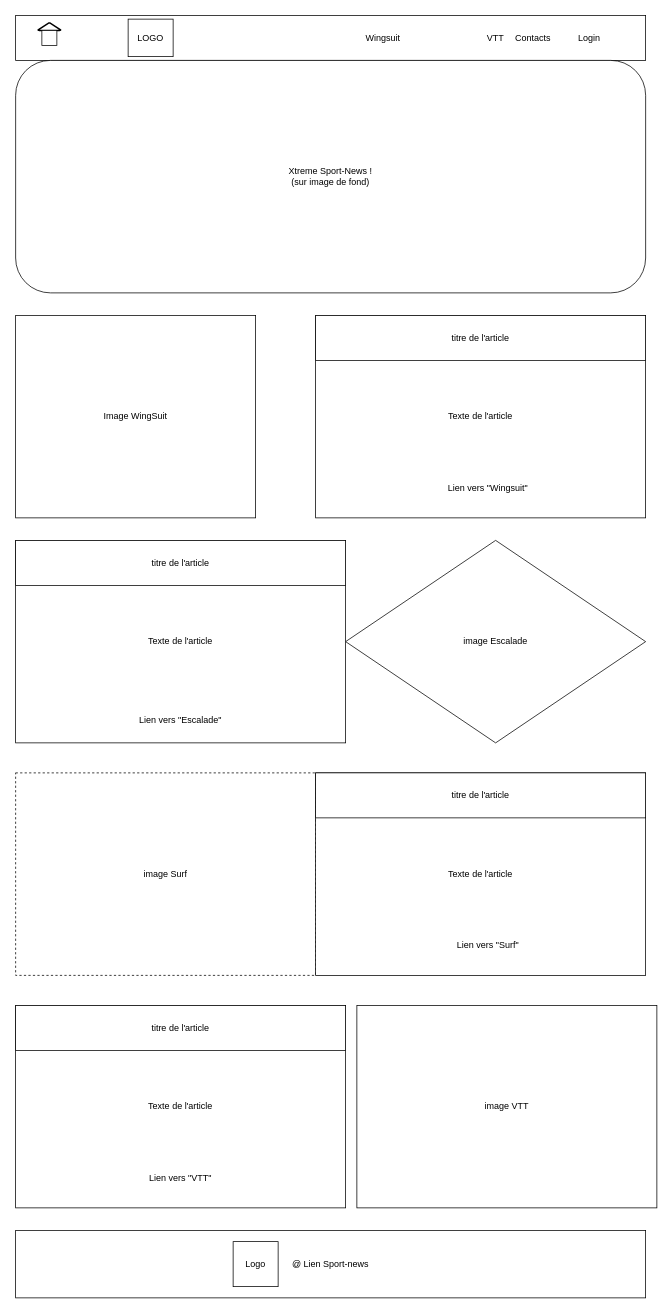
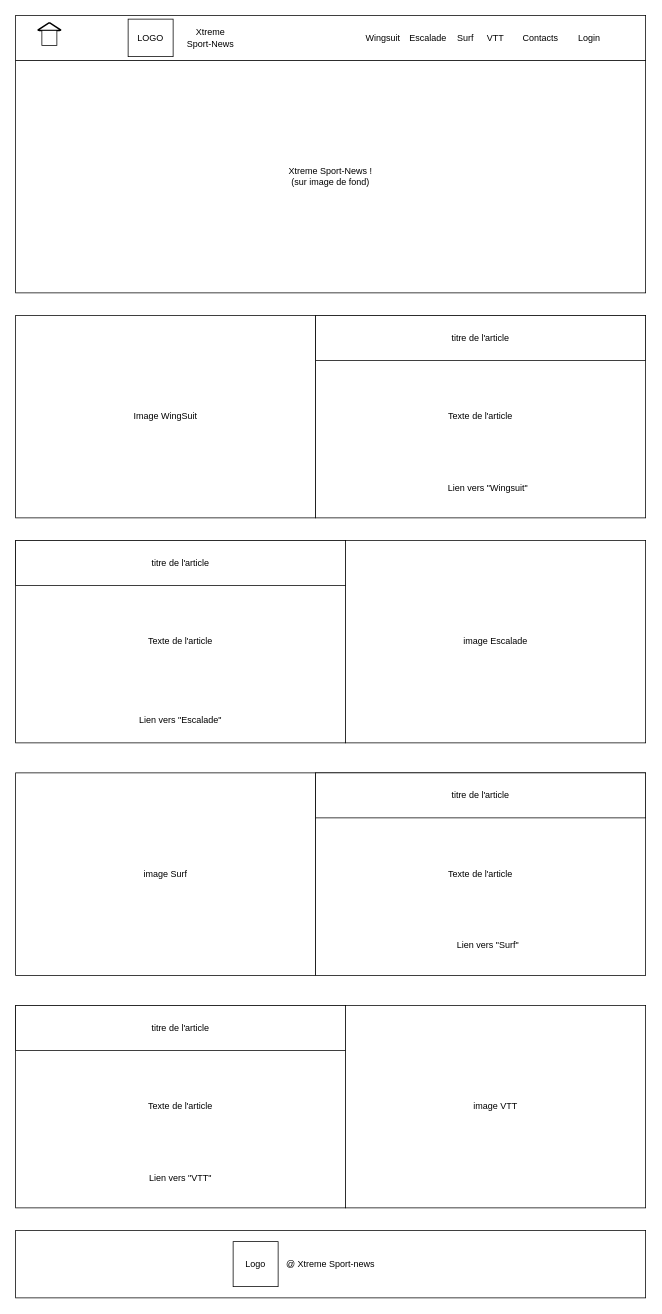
  <mxCell id="0" />
  <mxCell id="1" parent="0" />
  <mxCell id="2" value="" style="rounded=0;whiteSpace=wrap;html=1;" vertex="1" parent="1"><mxGeometry width="840" height="60" as="geometry" x="20" y="20" /></mxCell>
  <mxCell id="3" value="Login" style="text;html=1;strokeColor=none;fillColor=none;align=center;verticalAlign=middle;whiteSpace=wrap;rounded=0;" vertex="1" parent="1"><mxGeometry x="765" y="40" width="40" height="20" as="geometry" /></mxCell>
+ <mxCell id="4" value="Escalade" style="text;html=1;strokeColor=none;fillColor=none;align=center;verticalAlign=middle;whiteSpace=wrap;rounded=0;" vertex="1" parent="1"><mxGeometry x="550" y="40" width="40" height="20" as="geometry" /></mxCell>
  <mxCell id="5" value="VTT" style="text;html=1;strokeColor=none;fillColor=none;align=center;verticalAlign=middle;whiteSpace=wrap;rounded=0;" vertex="1" parent="1"><mxGeometry x="640" y="40" width="40" height="20" as="geometry" /></mxCell>
  <mxCell id="6" value="LOGO" style="rounded=0;whiteSpace=wrap;html=1;" vertex="1" parent="1"><mxGeometry x="170" y="25" width="60" height="50" as="geometry" /></mxCell>
+ <mxCell id="7" value="Xtreme&lt;br&gt;Sport-News" style="text;html=1;strokeColor=none;fillColor=none;align=center;verticalAlign=middle;whiteSpace=wrap;rounded=0;" vertex="1" parent="1"><mxGeometry x="240" y="30" width="80" height="40" as="geometry" /></mxCell>
  <mxCell id="8" value="" style="strokeWidth=2;html=1;shape=mxgraph.flowchart.extract_or_measurement;whiteSpace=wrap;" vertex="1" parent="1"><mxGeometry x="50" y="30" width="30" height="10" as="geometry" /></mxCell>
  <mxCell id="9" value="" style="whiteSpace=wrap;html=1;aspect=fixed;" vertex="1" parent="1"><mxGeometry x="55" y="40" width="20" height="20" as="geometry" /></mxCell>
  <mxCell id="10" value="Wingsuit" style="text;html=1;strokeColor=none;fillColor=none;align=center;verticalAlign=middle;whiteSpace=wrap;rounded=0;" vertex="1" parent="1"><mxGeometry x="490" y="40" width="40" height="20" as="geometry" /></mxCell>
- <mxCell id="12" value="Xtreme Sport-News !&lt;br&gt;(sur image de fond)" style="whiteSpace=wrap;html=1;rounded=1;" vertex="1" parent="1"><mxGeometry y="80" width="840" height="310" as="geometry" x="20" /></mxCell>
- <mxCell id="13" value="Image WingSuit" style="rounded=0;whiteSpace=wrap;html=1;" vertex="1" parent="1"><mxGeometry x="20" y="420" width="320" height="270" as="geometry" /></mxCell>
- <mxCell id="14" value="image Escalade" style="rhombus;whiteSpace=wrap;html=1;" vertex="1" parent="1"><mxGeometry x="460" y="720" width="400" height="270" as="geometry" /></mxCell>
- <mxCell id="15" value="image Surf" style="rounded=0;whiteSpace=wrap;html=1;dashed=1;" vertex="1" parent="1"><mxGeometry y="1030" width="400" height="270" as="geometry" x="20" /></mxCell>
- <mxCell id="16" value="image VTT" style="rounded=0;whiteSpace=wrap;html=1;" vertex="1" parent="1"><mxGeometry x="475" y="1340" width="400" height="270" as="geometry" /></mxCell>
+ <mxCell id="11" value="Surf" style="text;html=1;strokeColor=none;fillColor=none;align=center;verticalAlign=middle;whiteSpace=wrap;rounded=0;" vertex="1" parent="1"><mxGeometry x="600" y="40" width="40" height="20" as="geometry" /></mxCell>
+ <mxCell id="12" value="Xtreme Sport-News !&lt;br&gt;(sur image de fond)" style="rounded=0;whiteSpace=wrap;html=1;" vertex="1" parent="1"><mxGeometry y="80" width="840" height="310" as="geometry" x="20" /></mxCell>
+ <mxCell id="13" value="Image WingSuit" style="rounded=0;whiteSpace=wrap;html=1;" vertex="1" parent="1"><mxGeometry y="420" width="400" height="270" as="geometry" x="20" /></mxCell>
+ <mxCell id="14" value="image Escalade" style="rounded=0;whiteSpace=wrap;html=1;" vertex="1" parent="1"><mxGeometry x="460" y="720" width="400" height="270" as="geometry" /></mxCell>
+ <mxCell id="15" value="image Surf" style="rounded=0;whiteSpace=wrap;html=1;" vertex="1" parent="1"><mxGeometry y="1030" width="400" height="270" as="geometry" x="20" /></mxCell>
+ <mxCell id="16" value="image VTT" style="rounded=0;whiteSpace=wrap;html=1;" vertex="1" parent="1"><mxGeometry x="460" y="1340" width="400" height="270" as="geometry" /></mxCell>
  <mxCell id="17" value="Texte de l'article" style="rounded=0;whiteSpace=wrap;html=1;" vertex="1" parent="1"><mxGeometry x="420" y="420" width="440" height="270" as="geometry" /></mxCell>
  <mxCell id="18" value="titre de l'article" style="rounded=0;whiteSpace=wrap;html=1;" vertex="1" parent="1"><mxGeometry x="420" y="420" width="440" height="60" as="geometry" /></mxCell>
  <mxCell id="19" value="Texte de l'article" style="rounded=0;whiteSpace=wrap;html=1;" vertex="1" parent="1"><mxGeometry y="720" width="440" height="270" as="geometry" x="20" /></mxCell>
  <mxCell id="20" value="Texte de l'article" style="rounded=0;whiteSpace=wrap;html=1;" vertex="1" parent="1"><mxGeometry x="420" y="1030" width="440" height="270" as="geometry" /></mxCell>
  <mxCell id="21" value="Texte de l'article" style="rounded=0;whiteSpace=wrap;html=1;" vertex="1" parent="1"><mxGeometry y="1340" width="440" height="270" as="geometry" x="20" /></mxCell>
  <mxCell id="22" value="titre de l'article" style="rounded=0;whiteSpace=wrap;html=1;" vertex="1" parent="1"><mxGeometry y="1340" width="440" height="60" as="geometry" x="20" /></mxCell>
  <mxCell id="23" value="titre de l'article" style="rounded=0;whiteSpace=wrap;html=1;" vertex="1" parent="1"><mxGeometry x="420" y="1030" width="440" height="60" as="geometry" /></mxCell>
  <mxCell id="24" value="titre de l'article" style="rounded=0;whiteSpace=wrap;html=1;" vertex="1" parent="1"><mxGeometry y="720" width="440" height="60" as="geometry" x="20" /></mxCell>
  <mxCell id="25" value="Lien vers &quot;VTT&quot;" style="text;html=1;strokeColor=none;fillColor=none;align=center;verticalAlign=middle;whiteSpace=wrap;rounded=0;" vertex="1" parent="1"><mxGeometry x="160" y="1560" width="160" height="20" as="geometry" /></mxCell>
  <mxCell id="26" value="Lien vers &quot;Surf&quot;" style="text;html=1;strokeColor=none;fillColor=none;align=center;verticalAlign=middle;whiteSpace=wrap;rounded=0;" vertex="1" parent="1"><mxGeometry x="570" y="1250" width="160" height="20" as="geometry" /></mxCell>
  <mxCell id="27" value="Lien vers &quot;Escalade&quot;" style="text;html=1;strokeColor=none;fillColor=none;align=center;verticalAlign=middle;whiteSpace=wrap;rounded=0;" vertex="1" parent="1"><mxGeometry x="160" y="950" width="160" height="20" as="geometry" /></mxCell>
  <mxCell id="28" value="Lien vers &quot;Wingsuit&quot;" style="text;html=1;strokeColor=none;fillColor=none;align=center;verticalAlign=middle;whiteSpace=wrap;rounded=0;" vertex="1" parent="1"><mxGeometry x="570" y="640" width="160" height="20" as="geometry" /></mxCell>
- <mxCell id="29" value="@ Lien Sport-news" style="rounded=0;whiteSpace=wrap;html=1;" vertex="1" parent="1"><mxGeometry y="1640" width="840" height="90" as="geometry" x="20" /></mxCell>
- <mxCell id="30" value="Contacts" style="text;html=1;strokeColor=none;fillColor=none;align=center;verticalAlign=middle;whiteSpace=wrap;rounded=0;" vertex="1" parent="1"><mxGeometry x="690" y="40" width="40" height="20" as="geometry" /></mxCell>
+ <mxCell id="29" value="@ Xtreme Sport-news" style="rounded=0;whiteSpace=wrap;html=1;" vertex="1" parent="1"><mxGeometry y="1640" width="840" height="90" as="geometry" x="20" /></mxCell>
+ <mxCell id="30" value="Contacts" style="text;html=1;strokeColor=none;fillColor=none;align=center;verticalAlign=middle;whiteSpace=wrap;rounded=0;" vertex="1" parent="1"><mxGeometry x="700" y="40" width="40" height="20" as="geometry" /></mxCell>
  <mxCell id="31" value="Logo" style="whiteSpace=wrap;html=1;aspect=fixed;" vertex="1" parent="1"><mxGeometry x="310" y="1655" width="60" height="60" as="geometry" /></mxCell>
